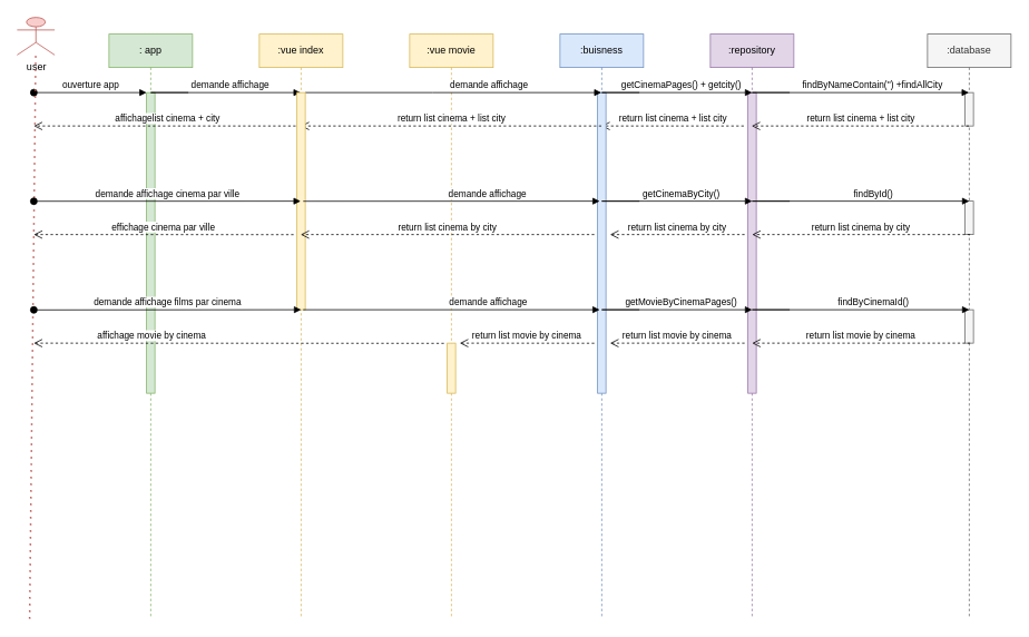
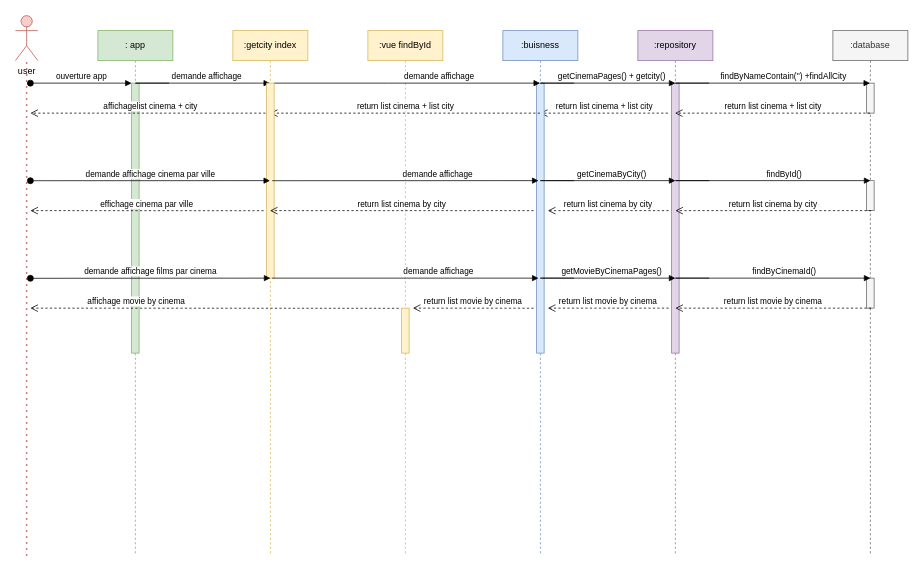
  <mxCell id="0" />
  <mxCell id="1" parent="0" />
  <mxCell id="2" value=": app" style="shape=umlLifeline;perimeter=lifelinePerimeter;whiteSpace=wrap;html=1;container=0;dropTarget=0;collapsible=0;recursiveResize=0;outlineConnect=0;portConstraint=eastwest;newEdgeStyle={&quot;edgeStyle&quot;:&quot;elbowEdgeStyle&quot;,&quot;elbow&quot;:&quot;vertical&quot;,&quot;curved&quot;:0,&quot;rounded&quot;:0};fillColor=#d5e8d4;strokeColor=#82b366;" parent="1" vertex="1"><mxGeometry x="130" y="40" width="100" height="700" as="geometry" /></mxCell>
  <mxCell id="3" value="" style="html=1;points=[];perimeter=orthogonalPerimeter;outlineConnect=0;targetShapes=umlLifeline;portConstraint=eastwest;newEdgeStyle={&quot;edgeStyle&quot;:&quot;elbowEdgeStyle&quot;,&quot;elbow&quot;:&quot;vertical&quot;,&quot;curved&quot;:0,&quot;rounded&quot;:0};fillColor=#d5e8d4;strokeColor=#82b366;" parent="2" vertex="1"><mxGeometry x="45" y="70" width="10" height="360" as="geometry" /></mxCell>
  <mxCell id="4" value="ouverture app" style="html=1;verticalAlign=bottom;startArrow=oval;endArrow=block;startSize=8;edgeStyle=elbowEdgeStyle;elbow=vertical;curved=0;rounded=0;" parent="2" target="3" edge="1"><mxGeometry relative="1" as="geometry"><mxPoint x="-90" y="70" as="sourcePoint" /></mxGeometry></mxCell>
- <mxCell id="5" value=":vue movie" style="shape=umlLifeline;perimeter=lifelinePerimeter;whiteSpace=wrap;html=1;container=0;dropTarget=0;collapsible=0;recursiveResize=0;outlineConnect=0;portConstraint=eastwest;newEdgeStyle={&quot;edgeStyle&quot;:&quot;elbowEdgeStyle&quot;,&quot;elbow&quot;:&quot;vertical&quot;,&quot;curved&quot;:0,&quot;rounded&quot;:0};fillColor=#fff2cc;strokeColor=#d6b656;" parent="1" vertex="1"><mxGeometry x="490" y="40" width="100" height="700" as="geometry" /></mxCell>
+ <mxCell id="5" value=":vue findById" style="shape=umlLifeline;perimeter=lifelinePerimeter;whiteSpace=wrap;html=1;container=0;dropTarget=0;collapsible=0;recursiveResize=0;outlineConnect=0;portConstraint=eastwest;newEdgeStyle={&quot;edgeStyle&quot;:&quot;elbowEdgeStyle&quot;,&quot;elbow&quot;:&quot;vertical&quot;,&quot;curved&quot;:0,&quot;rounded&quot;:0};fillColor=#fff2cc;strokeColor=#d6b656;" parent="1" vertex="1"><mxGeometry x="490" y="40" width="100" height="700" as="geometry" /></mxCell>
  <mxCell id="6" value="" style="html=1;points=[];perimeter=orthogonalPerimeter;outlineConnect=0;targetShapes=umlLifeline;portConstraint=eastwest;newEdgeStyle={&quot;edgeStyle&quot;:&quot;elbowEdgeStyle&quot;,&quot;elbow&quot;:&quot;vertical&quot;,&quot;curved&quot;:0,&quot;rounded&quot;:0};fillColor=#fff2cc;strokeColor=#d6b656;" parent="5" vertex="1"><mxGeometry x="45" y="370" width="10" height="60" as="geometry" /></mxCell>
  <mxCell id="7" value="demande affichage " style="html=1;verticalAlign=bottom;endArrow=block;edgeStyle=elbowEdgeStyle;elbow=vertical;curved=0;rounded=0;" parent="1" target="24" edge="1"><mxGeometry x="0.243" relative="1" as="geometry"><mxPoint x="225" y="110" as="sourcePoint" /><Array as="points"><mxPoint x="180" y="110" /></Array><mxPoint x="320" y="110" as="targetPoint" /><mxPoint as="offset" /></mxGeometry></mxCell>
  <mxCell id="8" value="return list cinema + list city" style="html=1;verticalAlign=bottom;endArrow=open;dashed=1;endSize=8;edgeStyle=elbowEdgeStyle;elbow=horizontal;curved=0;rounded=0;" parent="1" target="11" edge="1"><mxGeometry relative="1" as="geometry"><mxPoint x="770" y="150" as="targetPoint" /><Array as="points"><mxPoint x="790" y="150" /></Array><mxPoint x="890" y="150" as="sourcePoint" /></mxGeometry></mxCell>
- <mxCell id="9" value="user" style="shape=umlActor;verticalLabelPosition=bottom;verticalAlign=top;html=1;outlineConnect=0;fillColor=#f8cecc;strokeColor=#b85450;" vertex="1" parent="1"><mxGeometry x="20" y="20" width="45" height="45" as="geometry" /></mxCell>
+ <mxCell id="9" value="user" style="shape=umlActor;verticalLabelPosition=bottom;verticalAlign=top;html=1;outlineConnect=0;fillColor=#f8cecc;strokeColor=#b85450;" vertex="1" parent="1"><mxGeometry x="20" y="20" width="30" height="60" as="geometry" /></mxCell>
  <mxCell id="10" value="" style="endArrow=none;dashed=1;html=1;dashPattern=1 3;strokeWidth=2;rounded=0;fillColor=#f8cecc;strokeColor=#b85450;" edge="1" parent="1" target="9"><mxGeometry width="50" height="50" relative="1" as="geometry"><mxPoint x="35" y="740" as="sourcePoint" /><mxPoint x="440" y="270" as="targetPoint" /></mxGeometry></mxCell>
  <mxCell id="11" value=":buisness" style="shape=umlLifeline;perimeter=lifelinePerimeter;whiteSpace=wrap;html=1;container=0;dropTarget=0;collapsible=0;recursiveResize=0;outlineConnect=0;portConstraint=eastwest;newEdgeStyle={&quot;edgeStyle&quot;:&quot;elbowEdgeStyle&quot;,&quot;elbow&quot;:&quot;vertical&quot;,&quot;curved&quot;:0,&quot;rounded&quot;:0};fillColor=#dae8fc;strokeColor=#6c8ebf;" vertex="1" parent="1"><mxGeometry x="670" y="40" width="100" height="700" as="geometry" /></mxCell>
  <mxCell id="12" value="" style="html=1;points=[];perimeter=orthogonalPerimeter;outlineConnect=0;targetShapes=umlLifeline;portConstraint=eastwest;newEdgeStyle={&quot;edgeStyle&quot;:&quot;elbowEdgeStyle&quot;,&quot;elbow&quot;:&quot;vertical&quot;,&quot;curved&quot;:0,&quot;rounded&quot;:0};fillColor=#dae8fc;strokeColor=#6c8ebf;" vertex="1" parent="11"><mxGeometry x="45" y="70" width="10" height="360" as="geometry" /></mxCell>
  <mxCell id="13" value=":repository" style="shape=umlLifeline;perimeter=lifelinePerimeter;whiteSpace=wrap;html=1;container=0;dropTarget=0;collapsible=0;recursiveResize=0;outlineConnect=0;portConstraint=eastwest;newEdgeStyle={&quot;edgeStyle&quot;:&quot;elbowEdgeStyle&quot;,&quot;elbow&quot;:&quot;vertical&quot;,&quot;curved&quot;:0,&quot;rounded&quot;:0};fillColor=#e1d5e7;strokeColor=#9673a6;" vertex="1" parent="1"><mxGeometry x="850" y="40" width="100" height="700" as="geometry" /></mxCell>
  <mxCell id="14" value="" style="html=1;points=[];perimeter=orthogonalPerimeter;outlineConnect=0;targetShapes=umlLifeline;portConstraint=eastwest;newEdgeStyle={&quot;edgeStyle&quot;:&quot;elbowEdgeStyle&quot;,&quot;elbow&quot;:&quot;vertical&quot;,&quot;curved&quot;:0,&quot;rounded&quot;:0};fillColor=#e1d5e7;strokeColor=#9673a6;" vertex="1" parent="13"><mxGeometry x="45" y="70" width="10" height="360" as="geometry" /></mxCell>
  <mxCell id="15" value=":database" style="shape=umlLifeline;perimeter=lifelinePerimeter;whiteSpace=wrap;html=1;container=0;dropTarget=0;collapsible=0;recursiveResize=0;outlineConnect=0;portConstraint=eastwest;newEdgeStyle={&quot;edgeStyle&quot;:&quot;elbowEdgeStyle&quot;,&quot;elbow&quot;:&quot;vertical&quot;,&quot;curved&quot;:0,&quot;rounded&quot;:0};fillColor=#f5f5f5;fontColor=#333333;strokeColor=#666666;" vertex="1" parent="1"><mxGeometry x="1110" y="40" width="100" height="700" as="geometry" /></mxCell>
  <mxCell id="16" value="" style="html=1;points=[];perimeter=orthogonalPerimeter;outlineConnect=0;targetShapes=umlLifeline;portConstraint=eastwest;newEdgeStyle={&quot;edgeStyle&quot;:&quot;elbowEdgeStyle&quot;,&quot;elbow&quot;:&quot;vertical&quot;,&quot;curved&quot;:0,&quot;rounded&quot;:0};fillColor=#f5f5f5;fontColor=#333333;strokeColor=#666666;" vertex="1" parent="15"><mxGeometry x="45" y="70" width="10" height="40" as="geometry" /></mxCell>
  <mxCell id="17" value="" style="html=1;points=[];perimeter=orthogonalPerimeter;outlineConnect=0;targetShapes=umlLifeline;portConstraint=eastwest;newEdgeStyle={&quot;edgeStyle&quot;:&quot;elbowEdgeStyle&quot;,&quot;elbow&quot;:&quot;vertical&quot;,&quot;curved&quot;:0,&quot;rounded&quot;:0};fillColor=#f5f5f5;fontColor=#333333;strokeColor=#666666;" vertex="1" parent="15"><mxGeometry x="45" y="200" width="10" height="40" as="geometry" /></mxCell>
  <mxCell id="18" value="" style="html=1;points=[];perimeter=orthogonalPerimeter;outlineConnect=0;targetShapes=umlLifeline;portConstraint=eastwest;newEdgeStyle={&quot;edgeStyle&quot;:&quot;elbowEdgeStyle&quot;,&quot;elbow&quot;:&quot;vertical&quot;,&quot;curved&quot;:0,&quot;rounded&quot;:0};fillColor=#f5f5f5;fontColor=#333333;strokeColor=#666666;" vertex="1" parent="15"><mxGeometry x="45" y="330" width="10" height="40" as="geometry" /></mxCell>
  <mxCell id="19" value="demande affichage " style="html=1;verticalAlign=bottom;endArrow=block;edgeStyle=elbowEdgeStyle;elbow=vertical;curved=0;rounded=0;" edge="1" parent="1" target="11"><mxGeometry x="0.243" relative="1" as="geometry"><mxPoint x="365" y="110" as="sourcePoint" /><Array as="points" /><mxPoint x="460" y="110" as="targetPoint" /><mxPoint as="offset" /></mxGeometry></mxCell>
  <mxCell id="20" value="getCinemaPages() + getcity()" style="html=1;verticalAlign=bottom;endArrow=block;edgeStyle=elbowEdgeStyle;elbow=vertical;curved=0;rounded=0;entryX=0.5;entryY=0.1;entryDx=0;entryDy=0;entryPerimeter=0;" edge="1" parent="1" target="13"><mxGeometry x="0.243" relative="1" as="geometry"><mxPoint x="765" y="110" as="sourcePoint" /><Array as="points"><mxPoint x="720" y="110" /></Array><mxPoint x="860" y="110" as="targetPoint" /><mxPoint as="offset" /></mxGeometry></mxCell>
  <mxCell id="21" value="findByNameContain('') +findAllCity" style="html=1;verticalAlign=bottom;endArrow=block;edgeStyle=elbowEdgeStyle;elbow=vertical;curved=0;rounded=0;" edge="1" parent="1" target="15"><mxGeometry x="0.243" relative="1" as="geometry"><mxPoint x="945" y="110" as="sourcePoint" /><Array as="points"><mxPoint x="900" y="110" /></Array><mxPoint x="1040" y="110" as="targetPoint" /><mxPoint as="offset" /></mxGeometry></mxCell>
  <mxCell id="22" value="return list cinema + list city" style="html=1;verticalAlign=bottom;endArrow=open;dashed=1;endSize=8;edgeStyle=elbowEdgeStyle;elbow=vertical;curved=0;rounded=0;" edge="1" parent="1" source="11" target="24"><mxGeometry relative="1" as="geometry"><mxPoint x="470" y="150" as="targetPoint" /><Array as="points"><mxPoint x="490" y="150" /></Array><mxPoint x="590" y="150" as="sourcePoint" /></mxGeometry></mxCell>
  <mxCell id="23" value="affichagelist cinema + city" style="html=1;verticalAlign=bottom;endArrow=open;dashed=1;endSize=8;edgeStyle=elbowEdgeStyle;elbow=vertical;curved=0;rounded=0;" edge="1" parent="1" source="24"><mxGeometry relative="1" as="geometry"><mxPoint x="40" y="150" as="targetPoint" /><Array as="points"><mxPoint x="70" y="150" /></Array><mxPoint x="170" y="150" as="sourcePoint" /></mxGeometry></mxCell>
- <mxCell id="24" value=":vue index" style="shape=umlLifeline;perimeter=lifelinePerimeter;whiteSpace=wrap;html=1;container=0;dropTarget=0;collapsible=0;recursiveResize=0;outlineConnect=0;portConstraint=eastwest;newEdgeStyle={&quot;edgeStyle&quot;:&quot;elbowEdgeStyle&quot;,&quot;elbow&quot;:&quot;vertical&quot;,&quot;curved&quot;:0,&quot;rounded&quot;:0};fillColor=#fff2cc;strokeColor=#d6b656;" vertex="1" parent="1"><mxGeometry x="310" y="40" width="100" height="700" as="geometry" /></mxCell>
+ <mxCell id="24" value=":getcity index" style="shape=umlLifeline;perimeter=lifelinePerimeter;whiteSpace=wrap;html=1;container=0;dropTarget=0;collapsible=0;recursiveResize=0;outlineConnect=0;portConstraint=eastwest;newEdgeStyle={&quot;edgeStyle&quot;:&quot;elbowEdgeStyle&quot;,&quot;elbow&quot;:&quot;vertical&quot;,&quot;curved&quot;:0,&quot;rounded&quot;:0};fillColor=#fff2cc;strokeColor=#d6b656;" vertex="1" parent="1"><mxGeometry x="310" y="40" width="100" height="700" as="geometry" /></mxCell>
  <mxCell id="25" value="" style="html=1;points=[];perimeter=orthogonalPerimeter;outlineConnect=0;targetShapes=umlLifeline;portConstraint=eastwest;newEdgeStyle={&quot;edgeStyle&quot;:&quot;elbowEdgeStyle&quot;,&quot;elbow&quot;:&quot;vertical&quot;,&quot;curved&quot;:0,&quot;rounded&quot;:0};fillColor=#fff2cc;strokeColor=#d6b656;" vertex="1" parent="24"><mxGeometry x="45" y="70" width="10" height="260" as="geometry" /></mxCell>
  <mxCell id="26" value="return list cinema + list city" style="html=1;verticalAlign=bottom;endArrow=open;dashed=1;endSize=8;edgeStyle=elbowEdgeStyle;elbow=vertical;curved=0;rounded=0;" edge="1" parent="1" source="15" target="13"><mxGeometry relative="1" as="geometry"><mxPoint x="950" y="150" as="targetPoint" /><Array as="points"><mxPoint x="970" y="150" /></Array><mxPoint x="1070" y="150" as="sourcePoint" /></mxGeometry></mxCell>
  <mxCell id="27" value="demande affichage cinema par ville" style="html=1;verticalAlign=bottom;startArrow=oval;endArrow=block;startSize=8;edgeStyle=elbowEdgeStyle;elbow=vertical;curved=0;rounded=0;" edge="1" parent="1" target="24"><mxGeometry relative="1" as="geometry"><mxPoint x="40" y="240.12" as="sourcePoint" /><mxPoint x="175" y="240.12" as="targetPoint" /></mxGeometry></mxCell>
  <mxCell id="28" value="demande affichage " style="html=1;verticalAlign=bottom;endArrow=block;edgeStyle=elbowEdgeStyle;elbow=vertical;curved=0;rounded=0;" edge="1" parent="1"><mxGeometry x="0.243" relative="1" as="geometry"><mxPoint x="362.5" y="240.12" as="sourcePoint" /><Array as="points" /><mxPoint x="717.5" y="240.12" as="targetPoint" /><mxPoint as="offset" /></mxGeometry></mxCell>
  <mxCell id="29" value="getCinemaByCity()" style="html=1;verticalAlign=bottom;endArrow=block;edgeStyle=elbowEdgeStyle;elbow=vertical;curved=0;rounded=0;entryX=0.5;entryY=0.1;entryDx=0;entryDy=0;entryPerimeter=0;" edge="1" parent="1"><mxGeometry x="0.243" relative="1" as="geometry"><mxPoint x="765" y="240" as="sourcePoint" /><Array as="points"><mxPoint x="720" y="240" /></Array><mxPoint x="900" y="240" as="targetPoint" /><mxPoint as="offset" /></mxGeometry></mxCell>
  <mxCell id="30" value="findById()" style="html=1;verticalAlign=bottom;endArrow=block;edgeStyle=elbowEdgeStyle;elbow=vertical;curved=0;rounded=0;" edge="1" parent="1"><mxGeometry x="0.243" relative="1" as="geometry"><mxPoint x="945" y="240" as="sourcePoint" /><Array as="points"><mxPoint x="900" y="240" /></Array><mxPoint x="1160" y="240" as="targetPoint" /><mxPoint as="offset" /></mxGeometry></mxCell>
  <mxCell id="31" value="return list cinema by city" style="html=1;verticalAlign=bottom;endArrow=open;dashed=1;endSize=8;edgeStyle=elbowEdgeStyle;elbow=vertical;curved=0;rounded=0;" edge="1" parent="1"><mxGeometry relative="1" as="geometry"><mxPoint x="900" y="280" as="targetPoint" /><Array as="points"><mxPoint x="971" y="280" /></Array><mxPoint x="1161" y="280" as="sourcePoint" /></mxGeometry></mxCell>
  <mxCell id="32" value="return list cinema by city" style="html=1;verticalAlign=bottom;endArrow=open;dashed=1;endSize=8;edgeStyle=elbowEdgeStyle;elbow=horizontal;curved=0;rounded=0;" edge="1" parent="1"><mxGeometry relative="1" as="geometry"><mxPoint x="730" y="280" as="targetPoint" /><Array as="points" /><mxPoint x="891" y="280" as="sourcePoint" /></mxGeometry></mxCell>
  <mxCell id="33" value="return list cinema by city" style="html=1;verticalAlign=bottom;endArrow=open;dashed=1;endSize=8;edgeStyle=elbowEdgeStyle;elbow=vertical;curved=0;rounded=0;" edge="1" parent="1" target="24"><mxGeometry relative="1" as="geometry"><mxPoint x="550" y="280" as="targetPoint" /><Array as="points" /><mxPoint x="711" y="280" as="sourcePoint" /></mxGeometry></mxCell>
  <mxCell id="34" value="effichage cinema par ville" style="html=1;verticalAlign=bottom;endArrow=open;dashed=1;endSize=8;edgeStyle=elbowEdgeStyle;elbow=vertical;curved=0;rounded=0;" edge="1" parent="1"><mxGeometry relative="1" as="geometry"><mxPoint x="40" y="280" as="targetPoint" /><Array as="points" /><mxPoint x="351" y="280.12" as="sourcePoint" /></mxGeometry></mxCell>
  <mxCell id="35" value="demande affichage films par cinema" style="html=1;verticalAlign=bottom;startArrow=oval;endArrow=block;startSize=8;edgeStyle=elbowEdgeStyle;elbow=vertical;curved=0;rounded=0;" edge="1" parent="1"><mxGeometry relative="1" as="geometry"><mxPoint x="40" y="370.24" as="sourcePoint" /><mxPoint x="360" y="370.12" as="targetPoint" /></mxGeometry></mxCell>
  <mxCell id="36" value="demande affichage " style="html=1;verticalAlign=bottom;endArrow=block;edgeStyle=elbowEdgeStyle;elbow=vertical;curved=0;rounded=0;" edge="1" parent="1"><mxGeometry x="0.243" relative="1" as="geometry"><mxPoint x="362.5" y="370" as="sourcePoint" /><Array as="points" /><mxPoint x="717.5" y="370" as="targetPoint" /><mxPoint as="offset" /></mxGeometry></mxCell>
  <mxCell id="37" value="getMovieByCinemaPages()" style="html=1;verticalAlign=bottom;endArrow=block;edgeStyle=elbowEdgeStyle;elbow=vertical;curved=0;rounded=0;entryX=0.5;entryY=0.1;entryDx=0;entryDy=0;entryPerimeter=0;" edge="1" parent="1"><mxGeometry x="0.243" relative="1" as="geometry"><mxPoint x="765" y="370" as="sourcePoint" /><Array as="points"><mxPoint x="720" y="370" /></Array><mxPoint x="900" y="370" as="targetPoint" /><mxPoint as="offset" /></mxGeometry></mxCell>
  <mxCell id="38" value="findByCinemaId()" style="html=1;verticalAlign=bottom;endArrow=block;edgeStyle=elbowEdgeStyle;elbow=vertical;curved=0;rounded=0;" edge="1" parent="1"><mxGeometry x="0.243" relative="1" as="geometry"><mxPoint x="945" y="370" as="sourcePoint" /><Array as="points"><mxPoint x="900" y="370" /></Array><mxPoint x="1160" y="370" as="targetPoint" /><mxPoint as="offset" /></mxGeometry></mxCell>
  <mxCell id="39" value="return list movie by cinema" style="html=1;verticalAlign=bottom;endArrow=open;dashed=1;endSize=8;edgeStyle=elbowEdgeStyle;elbow=vertical;curved=0;rounded=0;" edge="1" parent="1"><mxGeometry relative="1" as="geometry"><mxPoint x="900" y="410" as="targetPoint" /><Array as="points"><mxPoint x="971" y="410" /></Array><mxPoint x="1161" y="410" as="sourcePoint" /></mxGeometry></mxCell>
  <mxCell id="40" value="return list movie by cinema" style="html=1;verticalAlign=bottom;endArrow=open;dashed=1;endSize=8;edgeStyle=elbowEdgeStyle;elbow=vertical;curved=0;rounded=0;" edge="1" parent="1"><mxGeometry relative="1" as="geometry"><mxPoint x="730" y="410" as="targetPoint" /><Array as="points" /><mxPoint x="891" y="410" as="sourcePoint" /></mxGeometry></mxCell>
  <mxCell id="41" value="return list movie by cinema" style="html=1;verticalAlign=bottom;endArrow=open;dashed=1;endSize=8;edgeStyle=elbowEdgeStyle;elbow=vertical;curved=0;rounded=0;" edge="1" parent="1"><mxGeometry relative="1" as="geometry"><mxPoint x="550" y="410.12" as="targetPoint" /><Array as="points" /><mxPoint x="711" y="410.12" as="sourcePoint" /></mxGeometry></mxCell>
  <mxCell id="42" value="affichage movie by cinema" style="html=1;verticalAlign=bottom;endArrow=open;dashed=1;endSize=8;edgeStyle=elbowEdgeStyle;elbow=vertical;curved=0;rounded=0;" edge="1" parent="1"><mxGeometry x="0.429" relative="1" as="geometry"><mxPoint x="40" y="410" as="targetPoint" /><Array as="points" /><mxPoint x="531" y="410.24" as="sourcePoint" /><mxPoint x="1" as="offset" /></mxGeometry></mxCell>
